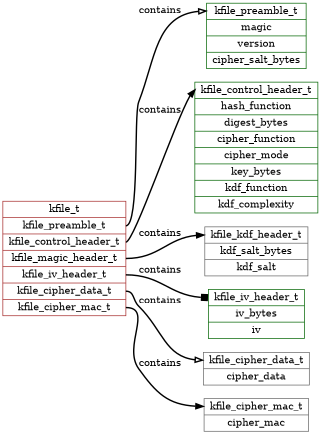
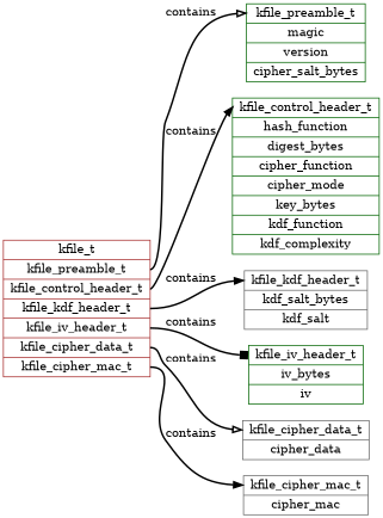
  digraph {
    rankdir=LR
    node [color=gray40 shape=record]
    edge [arrowhead=normal headport=f0 style=bold]
-   n1 [color=brown label="<f0> kfile_t | <f1> kfile_preamble_t | <f2> kfile_control_header_t | <f3> kfile_magic_header_t | <f4> kfile_iv_header_t | <f5> kfile_cipher_data_t | <f6> kfile_cipher_mac_t" root=true]
+   n1 [color=brown label="<f0> kfile_t | <f1> kfile_preamble_t | <f2> kfile_control_header_t | <f3> kfile_kdf_header_t | <f4> kfile_iv_header_t | <f5> kfile_cipher_data_t | <f6> kfile_cipher_mac_t" root=true]
    n2 [label="<f0> kfile_kdf_header_t | <f1> kdf_salt_bytes | <f2> kdf_salt"]
    n3 [label="<f0> kfile_cipher_data_t | <f1> cipher_data"]
    n4 [color=darkgreen label="<f0> kfile_preamble_t | <f1> magic | <f2> version | <f3> cipher_salt_bytes"]
    n5 [color=darkgreen label="<f0> kfile_iv_header_t | <f1> iv_bytes | <f2> iv"]
    n6 [label="<f0> kfile_cipher_mac_t | <f1> cipher_mac"]
    n7 [color=darkgreen label="<f0> kfile_control_header_t | <f1> hash_function | <f2> digest_bytes | <f3> cipher_function | <f4> cipher_mode | <f5> key_bytes | <f6> kdf_function | <f7> kdf_complexity"]
    n1 -> n2 [label=contains tailport=f3]
    n1 -> n3 [arrowhead=onormal label=contains tailport=f5]
    n1 -> n4 [arrowhead=onormal label=contains tailport=f1]
    n1 -> n5 [arrowhead=box label=contains tailport=f4]
    n1 -> n6 [label=contains tailport=f6]
    n1 -> n7 [label=contains tailport=f2]
  }
